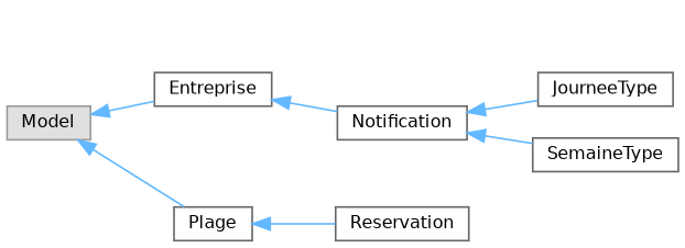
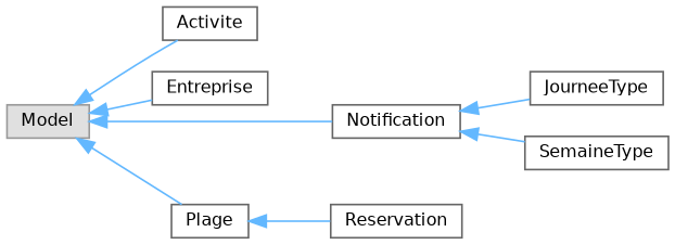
  digraph {
    rankdir=LR
    node [color=grey40 fillcolor=white fontname=Helvetica fontsize=10 shape=box style=filled]
    edge [color=steelblue1 dir=back fontname=Helvetica fontsize=10 labelfontname=Helvetica labelfontsize=10 style=solid]
    n1 [color=grey60 fillcolor="#E0E0E0" height=0.2 label=Model width=0.4]
+   n2 [height=0.2 label=Activite width=0.4]
    n3 [height=0.2 label=Entreprise width=0.4]
    n4 [height=0.2 label=Notification width=0.4]
    n5 [height=0.2 label=Plage width=0.4]
    n6 [height=0.2 label=JourneeType width=0.4]
    n7 [height=0.2 label=SemaineType width=0.4]
    n8 [height=0.2 label=Reservation width=0.4]
+   n1 -> n2
    n1 -> n3
-   n3 -> n4
+   n1 -> n4
    n1 -> n5
    n4 -> n6
    n4 -> n7
    n5 -> n8
  }
